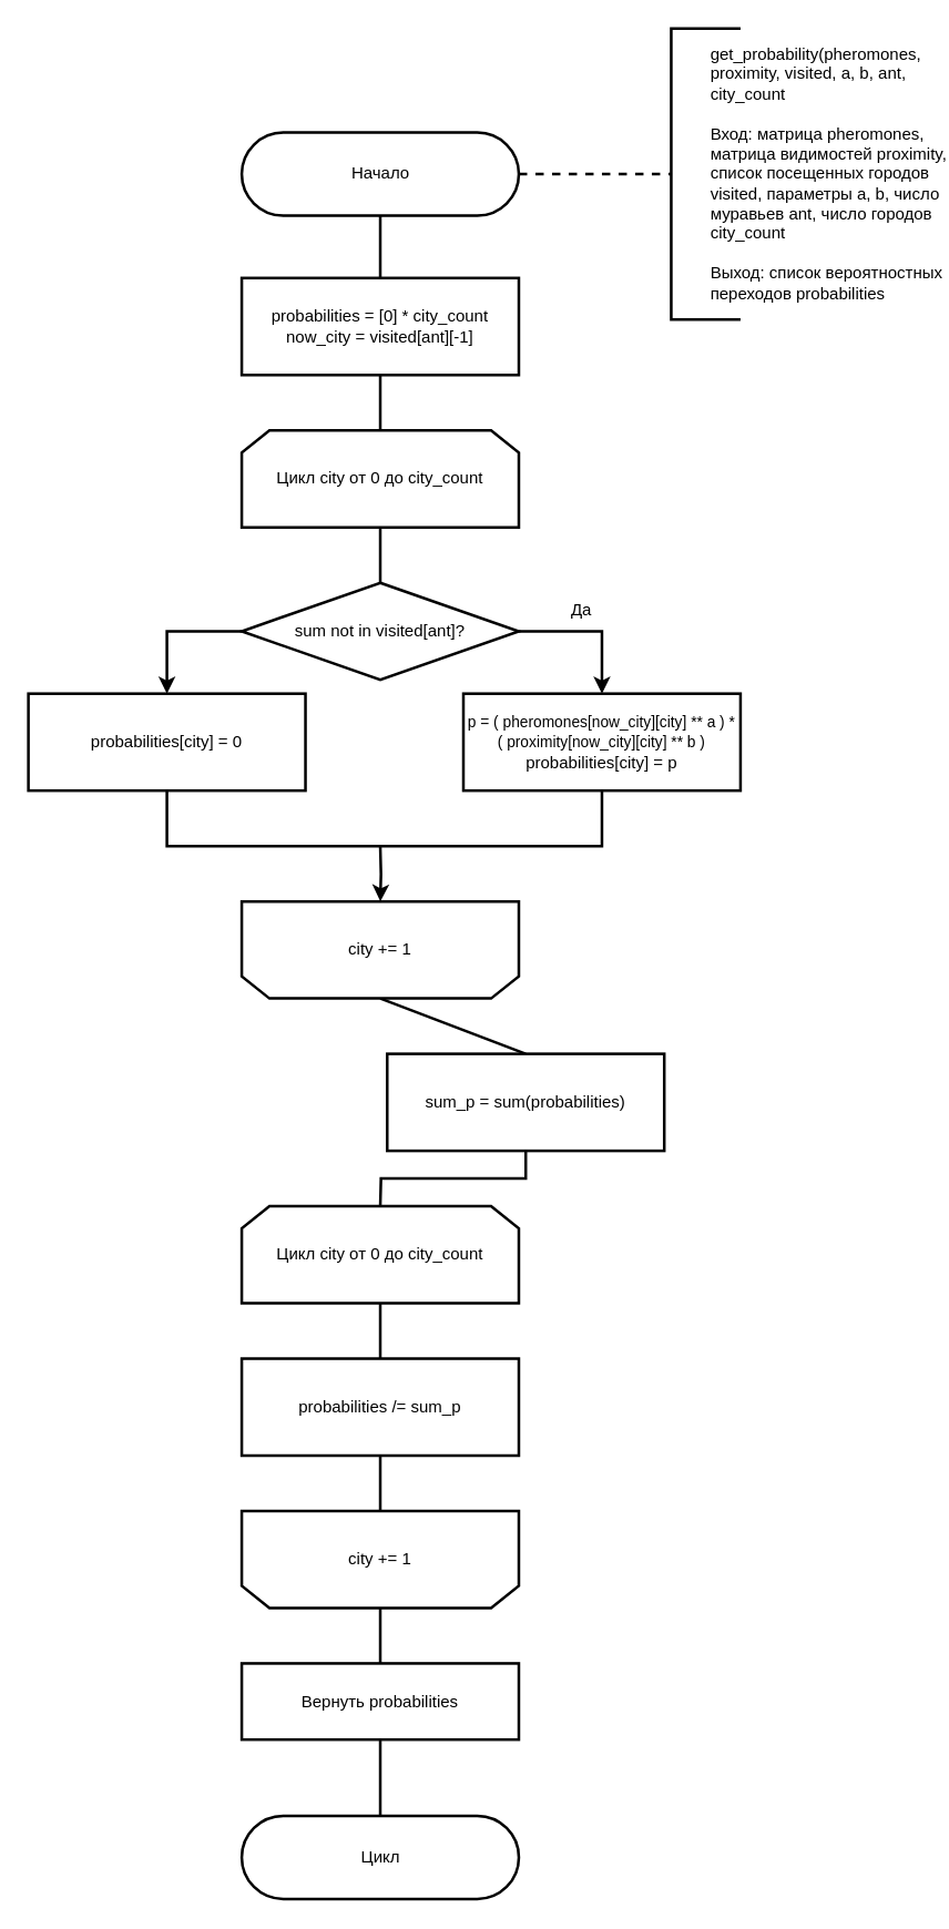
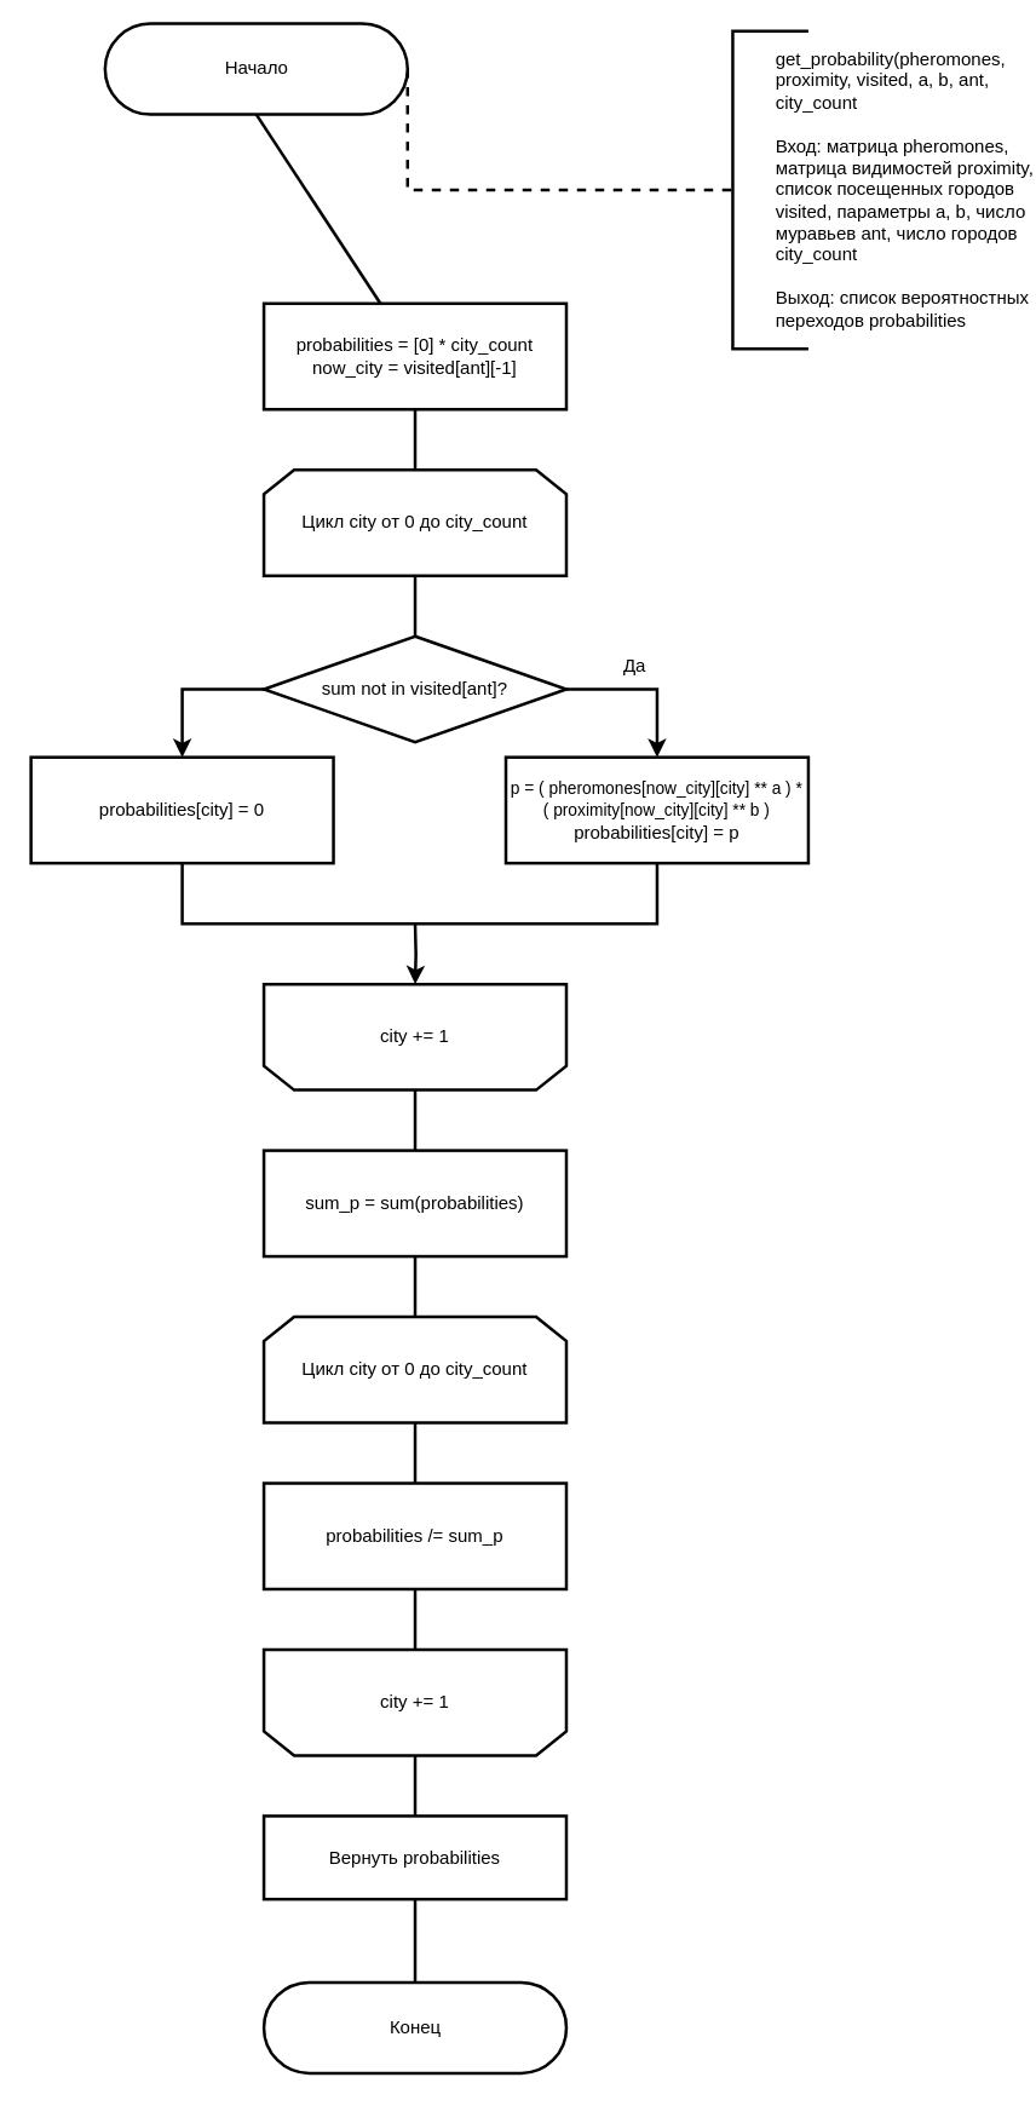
  <mxCell id="0" />
  <mxCell id="1" parent="0" />
  <mxCell id="2" style="edgeStyle=orthogonalEdgeStyle;rounded=0;orthogonalLoop=1;jettySize=auto;html=1;entryX=0;entryY=0.5;entryDx=0;entryDy=0;entryPerimeter=0;endArrow=none;endFill=0;strokeWidth=2;dashed=1;exitX=1;exitY=0.5;exitDx=0;exitDy=0;exitPerimeter=0;" parent="1" source="4" target="6" edge="1"><mxGeometry relative="1" as="geometry"><mxPoint x="424" y="195" as="sourcePoint" /><Array as="points"><mxPoint x="394" y="125" /><mxPoint x="394" y="125" /></Array></mxGeometry></mxCell>
  <mxCell id="3" style="edgeStyle=none;html=1;exitX=0.5;exitY=0.5;exitDx=0;exitDy=30;exitPerimeter=0;strokeWidth=2;endArrow=none;endFill=0;" parent="1" source="4" target="14" edge="1"><mxGeometry relative="1" as="geometry" /></mxCell>
- <mxCell id="4" value="&lt;font style=&quot;font-size: 12px&quot;&gt;Начало&lt;/font&gt;" style="html=1;dashed=0;whitespace=wrap;shape=mxgraph.dfd.start;strokeWidth=2;" parent="1" vertex="1"><mxGeometry x="174" y="95" width="200" height="60" as="geometry" /></mxCell>
+ <mxCell id="4" value="&lt;font style=&quot;font-size: 12px&quot;&gt;Начало&lt;/font&gt;" style="html=1;dashed=0;whitespace=wrap;shape=mxgraph.dfd.start;strokeWidth=2;" parent="1" vertex="1"><mxGeometry x="69" y="15" width="200" height="60" as="geometry" /></mxCell>
  <mxCell id="5" style="edgeStyle=orthogonalEdgeStyle;rounded=0;orthogonalLoop=1;jettySize=auto;html=1;exitX=0.5;exitY=1;exitDx=0;exitDy=0;" parent="1" edge="1"><mxGeometry relative="1" as="geometry"><mxPoint x="224" y="345" as="sourcePoint" /><mxPoint x="224" y="345" as="targetPoint" /></mxGeometry></mxCell>
  <mxCell id="6" value="&lt;div&gt;&lt;span style=&quot;white-space: pre&quot;&gt;&#09;&lt;/span&gt;get_probability(pheromones,&lt;/div&gt;&lt;div&gt;&lt;span style=&quot;white-space: pre&quot;&gt;&#09;&lt;/span&gt;proximity, visited, a, b, ant,&lt;br&gt;&lt;/div&gt;&lt;div&gt;&lt;span style=&quot;white-space: pre&quot;&gt;&#09;&lt;/span&gt;city_count&lt;br&gt;&lt;/div&gt;&lt;div&gt;&lt;span&gt;&lt;br&gt;&lt;/span&gt;&lt;/div&gt;&lt;span style=&quot;white-space: pre&quot;&gt;&#09;&lt;/span&gt;Вход: матрица pheromones,&lt;br&gt;&lt;span style=&quot;white-space: pre&quot;&gt;&#09;&lt;/span&gt;матрица видимостей proximity,&lt;br&gt;&lt;span style=&quot;white-space: pre&quot;&gt;&#09;&lt;/span&gt;список посещенных городов&lt;br&gt;&lt;span style=&quot;white-space: pre&quot;&gt;&#09;&lt;/span&gt;visited, параметры a, b, число&lt;br&gt;&lt;span style=&quot;white-space: pre&quot;&gt;&#09;&lt;/span&gt;муравьев ant, число городов&lt;br&gt;&lt;span style=&quot;white-space: pre&quot;&gt;&#09;&lt;/span&gt;city_count&lt;br&gt;&lt;br&gt;&lt;span style=&quot;white-space: pre&quot;&gt;&#09;&lt;/span&gt;Выход: список вероятностных &lt;br&gt;&lt;span style=&quot;white-space: pre&quot;&gt;&#09;&lt;/span&gt;переходов probabilities" style="strokeWidth=2;html=1;shape=mxgraph.flowchart.annotation_1;align=left;pointerEvents=1;" parent="1" vertex="1"><mxGeometry x="484" y="20" width="50" height="210" as="geometry" /></mxCell>
- <mxCell id="7" value="&lt;font style=&quot;font-size: 12px&quot;&gt;Цикл&lt;/font&gt;" style="html=1;dashed=0;whitespace=wrap;shape=mxgraph.dfd.start;strokeWidth=2;" parent="1" vertex="1"><mxGeometry x="174" y="1310" width="200" height="60" as="geometry" /></mxCell>
+ <mxCell id="7" value="&lt;font style=&quot;font-size: 12px&quot;&gt;Конец&lt;/font&gt;" style="html=1;dashed=0;whitespace=wrap;shape=mxgraph.dfd.start;strokeWidth=2;" parent="1" vertex="1"><mxGeometry x="174" y="1310" width="200" height="60" as="geometry" /></mxCell>
  <mxCell id="8" style="edgeStyle=none;html=1;exitX=0.5;exitY=0;exitDx=0;exitDy=0;entryX=0.5;entryY=0;entryDx=0;entryDy=0;endArrow=none;endFill=0;strokeWidth=2;" parent="1" source="10" target="22" edge="1"><mxGeometry relative="1" as="geometry" /></mxCell>
  <mxCell id="9" style="edgeStyle=orthogonalEdgeStyle;rounded=0;html=1;exitX=0.5;exitY=1;exitDx=0;exitDy=0;endArrow=classic;endFill=1;strokeWidth=2;entryX=0.5;entryY=1;entryDx=0;entryDy=0;" parent="1" target="10" edge="1"><mxGeometry relative="1" as="geometry"><mxPoint x="274" y="610" as="sourcePoint" /></mxGeometry></mxCell>
  <mxCell id="10" value="city += 1" style="shape=loopLimit;whiteSpace=wrap;html=1;strokeWidth=2;direction=west;" parent="1" vertex="1"><mxGeometry x="174" y="650" width="200" height="70" as="geometry" /></mxCell>
  <mxCell id="11" style="edgeStyle=none;html=1;exitX=0.5;exitY=1;exitDx=0;exitDy=0;entryX=0.5;entryY=0;entryDx=0;entryDy=0;endArrow=none;endFill=0;strokeWidth=2;" parent="1" source="12" target="18" edge="1"><mxGeometry relative="1" as="geometry" /></mxCell>
  <mxCell id="12" value="Цикл city от 0 до city_count" style="shape=loopLimit;whiteSpace=wrap;html=1;strokeWidth=2;" parent="1" vertex="1"><mxGeometry x="174" y="310" width="200" height="70" as="geometry" /></mxCell>
  <mxCell id="13" style="edgeStyle=none;html=1;exitX=0.5;exitY=1;exitDx=0;exitDy=0;entryX=0.5;entryY=0;entryDx=0;entryDy=0;endArrow=none;endFill=0;strokeWidth=2;" parent="1" source="14" target="12" edge="1"><mxGeometry relative="1" as="geometry" /></mxCell>
  <mxCell id="14" value="&lt;font style=&quot;font-size: 12px&quot;&gt;probabilities = [0] * city_count&lt;br&gt;now_city = visited[ant][-1]&lt;br&gt;&lt;/font&gt;" style="rounded=0;whiteSpace=wrap;html=1;strokeWidth=2;" parent="1" vertex="1"><mxGeometry x="174" y="200" width="200" height="70" as="geometry" /></mxCell>
  <mxCell id="15" style="edgeStyle=orthogonalEdgeStyle;rounded=0;orthogonalLoop=1;jettySize=auto;html=1;exitX=0.5;exitY=1;exitDx=0;exitDy=0;" parent="1" edge="1"><mxGeometry relative="1" as="geometry"><mxPoint x="214" y="435" as="sourcePoint" /><mxPoint x="214" y="435" as="targetPoint" /></mxGeometry></mxCell>
  <mxCell id="16" style="edgeStyle=orthogonalEdgeStyle;rounded=0;orthogonalLoop=1;jettySize=auto;html=1;exitX=1;exitY=0.5;exitDx=0;exitDy=0;entryX=0.5;entryY=0;entryDx=0;entryDy=0;endArrow=classic;endFill=1;strokeWidth=2;" parent="1" source="18" target="19" edge="1"><mxGeometry relative="1" as="geometry" /></mxCell>
  <mxCell id="17" style="edgeStyle=orthogonalEdgeStyle;html=1;exitX=0;exitY=0.5;exitDx=0;exitDy=0;entryX=0.5;entryY=0;entryDx=0;entryDy=0;rounded=0;strokeWidth=2;" parent="1" source="18" target="24" edge="1"><mxGeometry relative="1" as="geometry" /></mxCell>
  <mxCell id="18" value="sum not in visited[ant]?" style="rhombus;whiteSpace=wrap;html=1;strokeWidth=2;" parent="1" vertex="1"><mxGeometry x="174" y="420" width="200" height="70" as="geometry" /></mxCell>
  <mxCell id="19" value="&lt;font&gt;&lt;font style=&quot;font-size: 11px&quot;&gt;p = ( pheromones[now_city][city] ** a ) *&lt;br&gt;&lt;/font&gt;&lt;span style=&quot;font-size: 11px&quot;&gt;( proximity[now_city][city] ** b )&lt;br&gt;&lt;/span&gt;probabilities[city] = p&lt;br&gt;&lt;/font&gt;" style="rounded=0;whiteSpace=wrap;html=1;strokeWidth=2;" parent="1" vertex="1"><mxGeometry x="334" y="500" width="200" height="70" as="geometry" /></mxCell>
  <mxCell id="20" value="Да" style="text;html=1;align=center;verticalAlign=middle;resizable=0;points=[];autosize=1;strokeColor=none;" parent="1" vertex="1"><mxGeometry x="404" y="430" width="30" height="20" as="geometry" /></mxCell>
  <mxCell id="21" style="edgeStyle=orthogonalEdgeStyle;rounded=0;html=1;exitX=0.5;exitY=1;exitDx=0;exitDy=0;entryX=0.5;entryY=0;entryDx=0;entryDy=0;endArrow=none;endFill=0;strokeWidth=2;" parent="1" source="22" edge="1"><mxGeometry relative="1" as="geometry"><mxPoint x="274" y="870" as="targetPoint" /></mxGeometry></mxCell>
- <mxCell id="22" value="&lt;font style=&quot;font-size: 12px&quot;&gt;sum_p = sum(probabilities)&lt;br&gt;&lt;/font&gt;" style="rounded=0;whiteSpace=wrap;html=1;strokeWidth=2;" parent="1" vertex="1"><mxGeometry x="279" y="760" width="200" height="70" as="geometry" /></mxCell>
+ <mxCell id="22" value="&lt;font style=&quot;font-size: 12px&quot;&gt;sum_p = sum(probabilities)&lt;br&gt;&lt;/font&gt;" style="rounded=0;whiteSpace=wrap;html=1;strokeWidth=2;" parent="1" vertex="1"><mxGeometry x="174" y="760" width="200" height="70" as="geometry" /></mxCell>
  <mxCell id="23" style="edgeStyle=orthogonalEdgeStyle;rounded=0;html=1;exitX=0.5;exitY=1;exitDx=0;exitDy=0;entryX=0.5;entryY=1;entryDx=0;entryDy=0;strokeWidth=2;endArrow=none;endFill=0;" parent="1" source="24" target="19" edge="1"><mxGeometry relative="1" as="geometry"><Array as="points"><mxPoint x="120" y="610" /><mxPoint x="434" y="610" /></Array></mxGeometry></mxCell>
  <mxCell id="24" value="&lt;font&gt;probabilities[city] = 0&lt;br&gt;&lt;/font&gt;" style="rounded=0;whiteSpace=wrap;html=1;strokeWidth=2;" parent="1" vertex="1"><mxGeometry x="20" y="500" width="200" height="70" as="geometry" /></mxCell>
  <mxCell id="25" style="edgeStyle=orthogonalEdgeStyle;rounded=0;html=1;exitX=0.5;exitY=0;exitDx=0;exitDy=0;entryX=0.5;entryY=0;entryDx=0;entryDy=0;endArrow=none;endFill=0;strokeWidth=2;" parent="1" source="26" target="32" edge="1"><mxGeometry relative="1" as="geometry" /></mxCell>
  <mxCell id="26" value="city += 1" style="shape=loopLimit;whiteSpace=wrap;html=1;strokeWidth=2;direction=west;" parent="1" vertex="1"><mxGeometry x="174" y="1090" width="200" height="70" as="geometry" /></mxCell>
  <mxCell id="27" style="edgeStyle=orthogonalEdgeStyle;rounded=0;html=1;exitX=0.5;exitY=1;exitDx=0;exitDy=0;entryX=0.5;entryY=0;entryDx=0;entryDy=0;endArrow=none;endFill=0;strokeWidth=2;" parent="1" source="28" target="30" edge="1"><mxGeometry relative="1" as="geometry" /></mxCell>
  <mxCell id="28" value="Цикл city от 0 до city_count" style="shape=loopLimit;whiteSpace=wrap;html=1;strokeWidth=2;" parent="1" vertex="1"><mxGeometry x="174" y="870" width="200" height="70" as="geometry" /></mxCell>
  <mxCell id="29" style="edgeStyle=orthogonalEdgeStyle;rounded=0;html=1;exitX=0.5;exitY=1;exitDx=0;exitDy=0;entryX=0.5;entryY=1;entryDx=0;entryDy=0;endArrow=none;endFill=0;strokeWidth=2;" parent="1" source="30" target="26" edge="1"><mxGeometry relative="1" as="geometry" /></mxCell>
  <mxCell id="30" value="&lt;font style=&quot;font-size: 12px&quot;&gt;probabilities /= sum_p&lt;br&gt;&lt;/font&gt;" style="rounded=0;whiteSpace=wrap;html=1;strokeWidth=2;" parent="1" vertex="1"><mxGeometry x="174" y="980" width="200" height="70" as="geometry" /></mxCell>
  <mxCell id="31" style="edgeStyle=orthogonalEdgeStyle;rounded=0;html=1;exitX=0.5;exitY=1;exitDx=0;exitDy=0;entryX=0.5;entryY=0.5;entryDx=0;entryDy=-30;entryPerimeter=0;endArrow=none;endFill=0;strokeWidth=2;" parent="1" source="32" target="7" edge="1"><mxGeometry relative="1" as="geometry" /></mxCell>
  <mxCell id="32" value="&lt;font style=&quot;font-size: 12px&quot;&gt;Вернуть probabilities&lt;br&gt;&lt;/font&gt;" style="rounded=0;whiteSpace=wrap;html=1;strokeWidth=2;" parent="1" vertex="1"><mxGeometry x="174" y="1200" width="200" height="55" as="geometry" /></mxCell>
